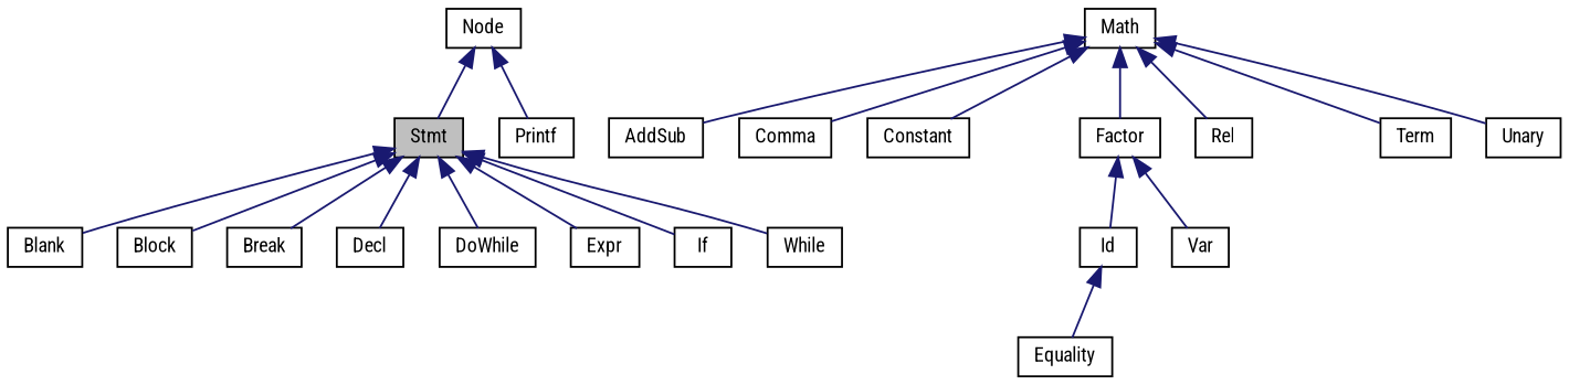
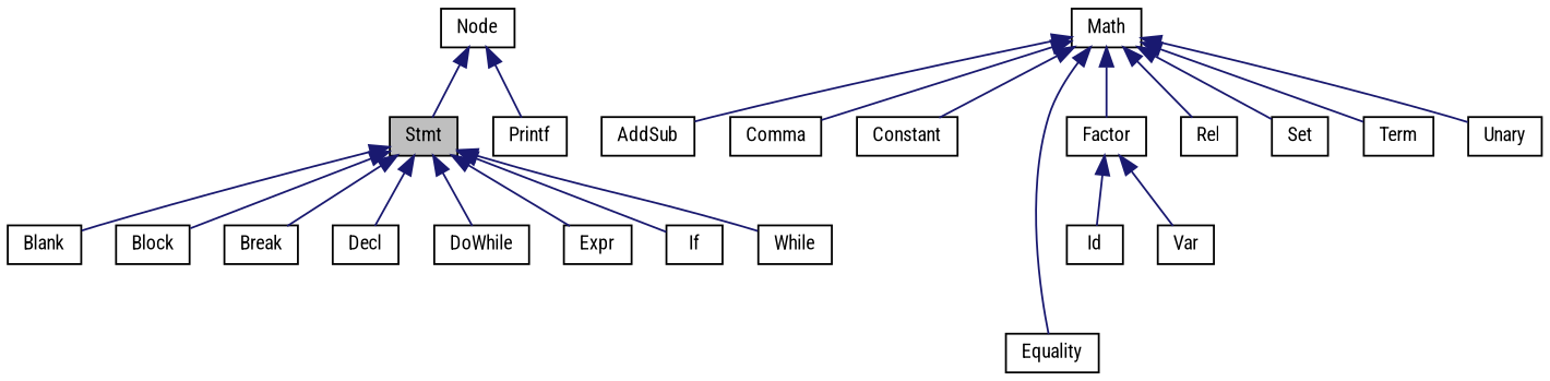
  digraph {
    fontname="Roboto Condensed"
    node [color=black fillcolor=white fontname="Roboto Condensed" fontsize=10 shape=record style=filled]
    edge [color=midnightblue dir=back fontname="Roboto Condensed" fontsize=10 labelfontname=Helvetica labelfontsize=10 style=solid]
    n1 [fillcolor=grey75 fontcolor=black height=0.2 label=Stmt width=0.4]
    n2 [height=0.2 label=Blank width=0.4]
    n3 [height=0.2 label=Block width=0.4]
    n4 [height=0.2 label=Break width=0.4]
    n5 [height=0.2 label=Decl width=0.4]
    n6 [height=0.2 label=DoWhile width=0.4]
    n7 [height=0.2 label=Expr width=0.4]
    n8 [height=0.2 label=If width=0.4]
    n9 [height=0.2 label=While width=0.4]
    n10 [height=0.2 label=Printf width=0.4]
    n11 [height=0.2 label="Node" width=0.4]
    n12 [height=0.2 label=Math width=0.4]
    n13 [height=0.2 label=AddSub width=0.4]
    n14 [height=0.2 label=Comma width=0.4]
    n15 [height=0.2 label=Constant width=0.4]
    n16 [height=0.2 label=Equality width=0.4]
    n17 [height=0.2 label=Factor width=0.4]
    n18 [height=0.2 label=Rel width=0.4]
+   n19 [height=0.2 label=Set width=0.4]
    n20 [height=0.2 label=Term width=0.4]
    n21 [height=0.2 label=Unary width=0.4]
    n22 [height=0.2 label=Id width=0.4]
    n23 [height=0.2 label=Var width=0.4]
    n1 -> n2
    n1 -> n3
    n1 -> n4
    n1 -> n5
    n1 -> n6
    n1 -> n7
    n1 -> n8
    n1 -> n9
    n11 -> n1
    n11 -> n10
    n12 -> n13
    n12 -> n14
    n12 -> n15
-   n22 -> n16
+   n12 -> n16
    n12 -> n17
    n12 -> n18
+   n12 -> n19
    n12 -> n20
    n12 -> n21
    n17 -> n22
    n17 -> n23
  }
